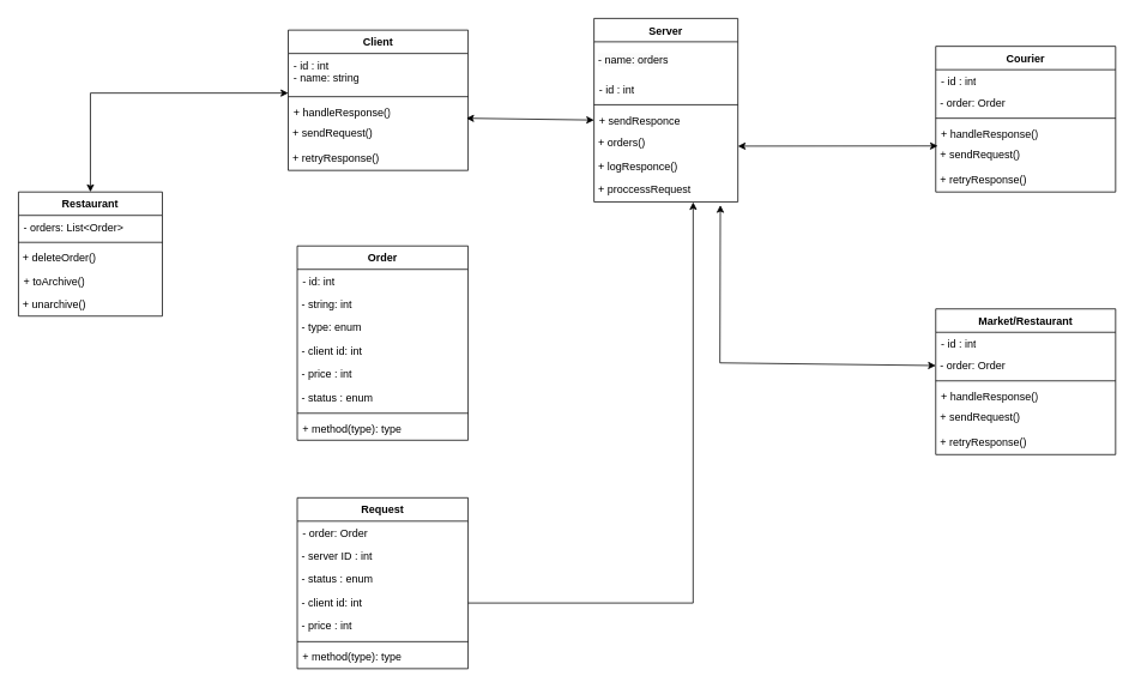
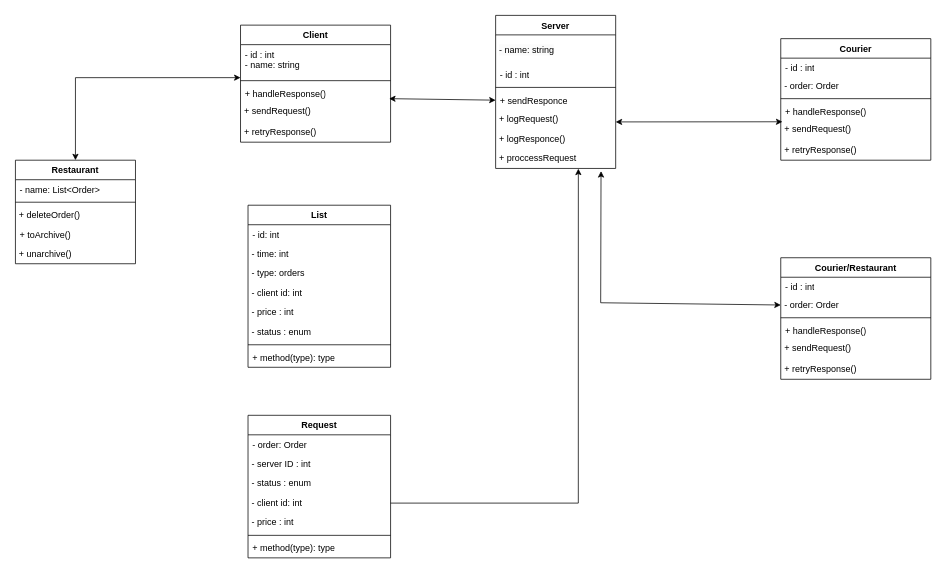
  <mxCell id="0" />
  <mxCell id="1" parent="0" />
  <mxCell id="2" value="Client" style="swimlane;fontStyle=1;align=center;verticalAlign=top;childLayout=stackLayout;horizontal=1;startSize=26;horizontalStack=0;resizeParent=1;resizeParentMax=0;resizeLast=0;collapsible=1;marginBottom=0;whiteSpace=wrap;html=1;" vertex="1" parent="1"><mxGeometry x="320" y="33" width="200" height="156" as="geometry" /></mxCell>
  <mxCell id="3" value="- id : int&lt;div&gt;- name: string&lt;/div&gt;" style="text;strokeColor=none;fillColor=none;align=left;verticalAlign=top;spacingLeft=4;spacingRight=4;overflow=hidden;rotatable=0;points=[[0,0.5],[1,0.5]];portConstraint=eastwest;whiteSpace=wrap;html=1;" vertex="1" parent="2"><mxGeometry y="26" width="200" height="44" as="geometry" /></mxCell>
  <mxCell id="4" value="" style="line;strokeWidth=1;fillColor=none;align=left;verticalAlign=middle;spacingTop=-1;spacingLeft=3;spacingRight=3;rotatable=0;labelPosition=right;points=[];portConstraint=eastwest;strokeColor=inherit;" vertex="1" parent="2"><mxGeometry y="70" width="200" height="8" as="geometry" /></mxCell>
  <mxCell id="5" value="+ handleResponse()" style="text;strokeColor=none;fillColor=none;align=left;verticalAlign=top;spacingLeft=4;spacingRight=4;overflow=hidden;rotatable=0;points=[[0,0.5],[1,0.5]];portConstraint=eastwest;whiteSpace=wrap;html=1;" vertex="1" parent="2"><mxGeometry y="78" width="200" height="22" as="geometry" /></mxCell>
  <mxCell id="6" value="&lt;span style=&quot;font-weight: normal;&quot;&gt;+ sendRequest()&lt;/span&gt;" style="text;align=left;fontStyle=1;verticalAlign=middle;spacingLeft=3;spacingRight=3;strokeColor=none;rotatable=0;points=[[0,0.5],[1,0.5]];portConstraint=eastwest;html=1;" vertex="1" parent="2"><mxGeometry y="100" width="200" height="30" as="geometry" /></mxCell>
  <mxCell id="7" value="+ retryResponse()" style="text;align=left;fontStyle=0;verticalAlign=middle;spacingLeft=3;spacingRight=3;strokeColor=none;rotatable=0;points=[[0,0.5],[1,0.5]];portConstraint=eastwest;html=1;" vertex="1" parent="2"><mxGeometry y="130" width="200" height="26" as="geometry" /></mxCell>
  <mxCell id="8" value="Server" style="swimlane;fontStyle=1;align=center;verticalAlign=top;childLayout=stackLayout;horizontal=1;startSize=26;horizontalStack=0;resizeParent=1;resizeParentMax=0;resizeLast=0;collapsible=1;marginBottom=0;whiteSpace=wrap;html=1;" vertex="1" parent="1"><mxGeometry x="660" y="20.005" width="160" height="204" as="geometry" /></mxCell>
- <mxCell id="9" value="&lt;div style=&quot;forced-color-adjust: none; color: rgb(0, 0, 0); font-family: Helvetica; font-size: 12px; font-style: normal; font-variant-ligatures: normal; font-variant-caps: normal; font-weight: 400; letter-spacing: normal; orphans: 2; text-align: left; text-indent: 0px; text-transform: none; widows: 2; word-spacing: 0px; -webkit-text-stroke-width: 0px; white-space: normal; background-color: rgb(251, 251, 251); text-decoration-thickness: initial; text-decoration-style: initial; text-decoration-color: initial;&quot;&gt;- name: orders&lt;/div&gt;" style="text;align=left;fontStyle=0;verticalAlign=middle;spacingLeft=3;spacingRight=3;strokeColor=none;rotatable=0;points=[[0,0.5],[1,0.5]];portConstraint=eastwest;html=1;whiteSpace=wrap;" vertex="1" parent="8"><mxGeometry y="26" width="160" height="40" as="geometry" /></mxCell>
+ <mxCell id="9" value="&lt;div style=&quot;forced-color-adjust: none; color: rgb(0, 0, 0); font-family: Helvetica; font-size: 12px; font-style: normal; font-variant-ligatures: normal; font-variant-caps: normal; font-weight: 400; letter-spacing: normal; orphans: 2; text-align: left; text-indent: 0px; text-transform: none; widows: 2; word-spacing: 0px; -webkit-text-stroke-width: 0px; white-space: normal; background-color: rgb(251, 251, 251); text-decoration-thickness: initial; text-decoration-style: initial; text-decoration-color: initial;&quot;&gt;- name: string&lt;/div&gt;" style="text;align=left;fontStyle=0;verticalAlign=middle;spacingLeft=3;spacingRight=3;strokeColor=none;rotatable=0;points=[[0,0.5],[1,0.5]];portConstraint=eastwest;html=1;whiteSpace=wrap;" vertex="1" parent="8"><mxGeometry y="26" width="160" height="40" as="geometry" /></mxCell>
  <mxCell id="10" value="- id : int" style="text;strokeColor=none;fillColor=none;align=left;verticalAlign=top;spacingLeft=4;spacingRight=4;overflow=hidden;rotatable=0;points=[[0,0.5],[1,0.5]];portConstraint=eastwest;whiteSpace=wrap;html=1;" vertex="1" parent="8"><mxGeometry y="66" width="160" height="26" as="geometry" /></mxCell>
  <mxCell id="11" value="" style="line;strokeWidth=1;fillColor=none;align=left;verticalAlign=middle;spacingTop=-1;spacingLeft=3;spacingRight=3;rotatable=0;labelPosition=right;points=[];portConstraint=eastwest;strokeColor=inherit;" vertex="1" parent="8"><mxGeometry y="92" width="160" height="8" as="geometry" /></mxCell>
  <mxCell id="12" value="+ sendResponce" style="text;strokeColor=none;fillColor=none;align=left;verticalAlign=top;spacingLeft=4;spacingRight=4;overflow=hidden;rotatable=0;points=[[0,0.5],[1,0.5]];portConstraint=eastwest;whiteSpace=wrap;html=1;" vertex="1" parent="8"><mxGeometry y="100" width="160" height="26" as="geometry" /></mxCell>
- <mxCell id="13" value="+ orders()" style="text;align=left;fontStyle=0;verticalAlign=middle;spacingLeft=3;spacingRight=3;strokeColor=none;rotatable=0;points=[[0,0.5],[1,0.5]];portConstraint=eastwest;html=1;" vertex="1" parent="8"><mxGeometry y="126" width="160" height="26" as="geometry" /></mxCell>
+ <mxCell id="13" value="+ logRequest()" style="text;align=left;fontStyle=0;verticalAlign=middle;spacingLeft=3;spacingRight=3;strokeColor=none;rotatable=0;points=[[0,0.5],[1,0.5]];portConstraint=eastwest;html=1;" vertex="1" parent="8"><mxGeometry y="126" width="160" height="26" as="geometry" /></mxCell>
  <mxCell id="14" value="+ logResponce()" style="text;align=left;fontStyle=0;verticalAlign=middle;spacingLeft=3;spacingRight=3;strokeColor=none;rotatable=0;points=[[0,0.5],[1,0.5]];portConstraint=eastwest;html=1;" vertex="1" parent="8"><mxGeometry y="152" width="160" height="26" as="geometry" /></mxCell>
  <mxCell id="15" value="+ proccessRequest" style="text;align=left;fontStyle=0;verticalAlign=middle;spacingLeft=3;spacingRight=3;strokeColor=none;rotatable=0;points=[[0,0.5],[1,0.5]];portConstraint=eastwest;html=1;" vertex="1" parent="8"><mxGeometry y="178" width="160" height="26" as="geometry" /></mxCell>
- <mxCell id="16" value="Order" style="swimlane;fontStyle=1;align=center;verticalAlign=top;childLayout=stackLayout;horizontal=1;startSize=26;horizontalStack=0;resizeParent=1;resizeParentMax=0;resizeLast=0;collapsible=1;marginBottom=0;whiteSpace=wrap;html=1;" vertex="1" parent="1"><mxGeometry x="330" y="273" width="190" height="216" as="geometry" /></mxCell>
+ <mxCell id="16" value="List" style="swimlane;fontStyle=1;align=center;verticalAlign=top;childLayout=stackLayout;horizontal=1;startSize=26;horizontalStack=0;resizeParent=1;resizeParentMax=0;resizeLast=0;collapsible=1;marginBottom=0;whiteSpace=wrap;html=1;" vertex="1" parent="1"><mxGeometry x="330" y="273" width="190" height="216" as="geometry" /></mxCell>
  <mxCell id="17" value="- id: int" style="text;strokeColor=none;fillColor=none;align=left;verticalAlign=top;spacingLeft=4;spacingRight=4;overflow=hidden;rotatable=0;points=[[0,0.5],[1,0.5]];portConstraint=eastwest;whiteSpace=wrap;html=1;" vertex="1" parent="16"><mxGeometry y="26" width="190" height="26" as="geometry" /></mxCell>
- <mxCell id="18" value="- string: int" style="text;align=left;fontStyle=0;verticalAlign=middle;spacingLeft=3;spacingRight=3;strokeColor=none;rotatable=0;points=[[0,0.5],[1,0.5]];portConstraint=eastwest;html=1;" vertex="1" parent="16"><mxGeometry y="52" width="190" height="26" as="geometry" /></mxCell>
- <mxCell id="19" value="- type: enum" style="text;align=left;fontStyle=0;verticalAlign=middle;spacingLeft=3;spacingRight=3;strokeColor=none;rotatable=0;points=[[0,0.5],[1,0.5]];portConstraint=eastwest;html=1;" vertex="1" parent="16"><mxGeometry y="78" width="190" height="26" as="geometry" /></mxCell>
+ <mxCell id="18" value="- time: int" style="text;align=left;fontStyle=0;verticalAlign=middle;spacingLeft=3;spacingRight=3;strokeColor=none;rotatable=0;points=[[0,0.5],[1,0.5]];portConstraint=eastwest;html=1;" vertex="1" parent="16"><mxGeometry y="52" width="190" height="26" as="geometry" /></mxCell>
+ <mxCell id="19" value="- type: orders" style="text;align=left;fontStyle=0;verticalAlign=middle;spacingLeft=3;spacingRight=3;strokeColor=none;rotatable=0;points=[[0,0.5],[1,0.5]];portConstraint=eastwest;html=1;" vertex="1" parent="16"><mxGeometry y="78" width="190" height="26" as="geometry" /></mxCell>
  <mxCell id="20" value="- client id: int" style="text;align=left;fontStyle=0;verticalAlign=middle;spacingLeft=3;spacingRight=3;strokeColor=none;rotatable=0;points=[[0,0.5],[1,0.5]];portConstraint=eastwest;html=1;" vertex="1" parent="16"><mxGeometry y="104" width="190" height="26" as="geometry" /></mxCell>
  <mxCell id="21" value="- price : int" style="text;align=left;fontStyle=0;verticalAlign=middle;spacingLeft=3;spacingRight=3;strokeColor=none;rotatable=0;points=[[0,0.5],[1,0.5]];portConstraint=eastwest;html=1;" vertex="1" parent="16"><mxGeometry y="130" width="190" height="26" as="geometry" /></mxCell>
  <mxCell id="22" value="- status : enum" style="text;align=left;fontStyle=0;verticalAlign=middle;spacingLeft=3;spacingRight=3;strokeColor=none;rotatable=0;points=[[0,0.5],[1,0.5]];portConstraint=eastwest;html=1;" vertex="1" parent="16"><mxGeometry y="156" width="190" height="26" as="geometry" /></mxCell>
  <mxCell id="23" value="" style="line;strokeWidth=1;fillColor=none;align=left;verticalAlign=middle;spacingTop=-1;spacingLeft=3;spacingRight=3;rotatable=0;labelPosition=right;points=[];portConstraint=eastwest;strokeColor=inherit;" vertex="1" parent="16"><mxGeometry y="182" width="190" height="8" as="geometry" /></mxCell>
  <mxCell id="24" value="+ method(type): type" style="text;strokeColor=none;fillColor=none;align=left;verticalAlign=top;spacingLeft=4;spacingRight=4;overflow=hidden;rotatable=0;points=[[0,0.5],[1,0.5]];portConstraint=eastwest;whiteSpace=wrap;html=1;" vertex="1" parent="16"><mxGeometry y="190" width="190" height="26" as="geometry" /></mxCell>
  <mxCell id="25" value="Request" style="swimlane;fontStyle=1;align=center;verticalAlign=top;childLayout=stackLayout;horizontal=1;startSize=26;horizontalStack=0;resizeParent=1;resizeParentMax=0;resizeLast=0;collapsible=1;marginBottom=0;whiteSpace=wrap;html=1;" vertex="1" parent="1"><mxGeometry x="330" y="553" width="190" height="190" as="geometry" /></mxCell>
  <mxCell id="26" value="- order: Order" style="text;strokeColor=none;fillColor=none;align=left;verticalAlign=top;spacingLeft=4;spacingRight=4;overflow=hidden;rotatable=0;points=[[0,0.5],[1,0.5]];portConstraint=eastwest;whiteSpace=wrap;html=1;" vertex="1" parent="25"><mxGeometry y="26" width="190" height="26" as="geometry" /></mxCell>
  <mxCell id="27" value="- server ID : int" style="text;align=left;fontStyle=0;verticalAlign=middle;spacingLeft=3;spacingRight=3;strokeColor=none;rotatable=0;points=[[0,0.5],[1,0.5]];portConstraint=eastwest;html=1;" vertex="1" parent="25"><mxGeometry y="52" width="190" height="26" as="geometry" /></mxCell>
  <mxCell id="28" value="- status : enum" style="text;align=left;fontStyle=0;verticalAlign=middle;spacingLeft=3;spacingRight=3;strokeColor=none;rotatable=0;points=[[0,0.5],[1,0.5]];portConstraint=eastwest;html=1;" vertex="1" parent="25"><mxGeometry y="78" width="190" height="26" as="geometry" /></mxCell>
  <mxCell id="29" value="- client id: int" style="text;align=left;fontStyle=0;verticalAlign=middle;spacingLeft=3;spacingRight=3;strokeColor=none;rotatable=0;points=[[0,0.5],[1,0.5]];portConstraint=eastwest;html=1;" vertex="1" parent="25"><mxGeometry y="104" width="190" height="26" as="geometry" /></mxCell>
  <mxCell id="30" value="- price : int" style="text;align=left;fontStyle=0;verticalAlign=middle;spacingLeft=3;spacingRight=3;strokeColor=none;rotatable=0;points=[[0,0.5],[1,0.5]];portConstraint=eastwest;html=1;" vertex="1" parent="25"><mxGeometry y="130" width="190" height="26" as="geometry" /></mxCell>
  <mxCell id="31" value="" style="line;strokeWidth=1;fillColor=none;align=left;verticalAlign=middle;spacingTop=-1;spacingLeft=3;spacingRight=3;rotatable=0;labelPosition=right;points=[];portConstraint=eastwest;strokeColor=inherit;" vertex="1" parent="25"><mxGeometry y="156" width="190" height="8" as="geometry" /></mxCell>
  <mxCell id="32" value="+ method(type): type" style="text;strokeColor=none;fillColor=none;align=left;verticalAlign=top;spacingLeft=4;spacingRight=4;overflow=hidden;rotatable=0;points=[[0,0.5],[1,0.5]];portConstraint=eastwest;whiteSpace=wrap;html=1;" vertex="1" parent="25"><mxGeometry y="164" width="190" height="26" as="geometry" /></mxCell>
  <mxCell id="33" style="edgeStyle=orthogonalEdgeStyle;rounded=0;orthogonalLoop=1;jettySize=auto;html=1;entryX=0.689;entryY=1.012;entryDx=0;entryDy=0;entryPerimeter=0;" edge="1" parent="1" source="29" target="15"><mxGeometry relative="1" as="geometry"><mxPoint x="770" y="233" as="targetPoint" /><Array as="points"><mxPoint x="770" y="670" /></Array></mxGeometry></mxCell>
  <mxCell id="34" value="Courier" style="swimlane;fontStyle=1;align=center;verticalAlign=top;childLayout=stackLayout;horizontal=1;startSize=26;horizontalStack=0;resizeParent=1;resizeParentMax=0;resizeLast=0;collapsible=1;marginBottom=0;whiteSpace=wrap;html=1;" vertex="1" parent="1"><mxGeometry x="1040" y="51" width="200" height="162" as="geometry" /></mxCell>
  <mxCell id="35" value="- id : int" style="text;strokeColor=none;fillColor=none;align=left;verticalAlign=top;spacingLeft=4;spacingRight=4;overflow=hidden;rotatable=0;points=[[0,0.5],[1,0.5]];portConstraint=eastwest;whiteSpace=wrap;html=1;" vertex="1" parent="34"><mxGeometry y="26" width="200" height="24" as="geometry" /></mxCell>
  <mxCell id="36" value="&lt;span style=&quot;font-weight: normal;&quot;&gt;- order: Order&lt;/span&gt;" style="text;align=left;fontStyle=1;verticalAlign=middle;spacingLeft=3;spacingRight=3;strokeColor=none;rotatable=0;points=[[0,0.5],[1,0.5]];portConstraint=eastwest;html=1;" vertex="1" parent="34"><mxGeometry y="50" width="200" height="26" as="geometry" /></mxCell>
  <mxCell id="37" value="" style="line;strokeWidth=1;fillColor=none;align=left;verticalAlign=middle;spacingTop=-1;spacingLeft=3;spacingRight=3;rotatable=0;labelPosition=right;points=[];portConstraint=eastwest;strokeColor=inherit;" vertex="1" parent="34"><mxGeometry y="76" width="200" height="8" as="geometry" /></mxCell>
  <mxCell id="38" value="+ handleResponse()" style="text;strokeColor=none;fillColor=none;align=left;verticalAlign=top;spacingLeft=4;spacingRight=4;overflow=hidden;rotatable=0;points=[[0,0.5],[1,0.5]];portConstraint=eastwest;whiteSpace=wrap;html=1;" vertex="1" parent="34"><mxGeometry y="84" width="200" height="22" as="geometry" /></mxCell>
  <mxCell id="39" value="&lt;span style=&quot;font-weight: normal;&quot;&gt;+ sendRequest()&lt;/span&gt;" style="text;align=left;fontStyle=1;verticalAlign=middle;spacingLeft=3;spacingRight=3;strokeColor=none;rotatable=0;points=[[0,0.5],[1,0.5]];portConstraint=eastwest;html=1;" vertex="1" parent="34"><mxGeometry y="106" width="200" height="30" as="geometry" /></mxCell>
  <mxCell id="40" value="+ retryResponse()" style="text;align=left;fontStyle=0;verticalAlign=middle;spacingLeft=3;spacingRight=3;strokeColor=none;rotatable=0;points=[[0,0.5],[1,0.5]];portConstraint=eastwest;html=1;" vertex="1" parent="34"><mxGeometry y="136" width="200" height="26" as="geometry" /></mxCell>
  <mxCell id="41" value="" style="endArrow=classic;startArrow=classic;html=1;rounded=0;entryX=0;entryY=0.5;entryDx=0;entryDy=0;exitX=0.99;exitY=-0.067;exitDx=0;exitDy=0;exitPerimeter=0;" edge="1" parent="1" source="6" target="12"><mxGeometry width="50" height="50" relative="1" as="geometry"><mxPoint x="520" y="133" as="sourcePoint" /><mxPoint x="570" y="83" as="targetPoint" /></mxGeometry></mxCell>
  <mxCell id="42" value="" style="endArrow=classic;startArrow=classic;html=1;rounded=0;entryX=0.011;entryY=1.218;entryDx=0;entryDy=0;entryPerimeter=0;" edge="1" parent="1" target="38"><mxGeometry width="50" height="50" relative="1" as="geometry"><mxPoint x="820" y="162" as="sourcePoint" /><mxPoint x="840" y="353" as="targetPoint" /></mxGeometry></mxCell>
  <mxCell id="43" value="Restaurant" style="swimlane;fontStyle=1;align=center;verticalAlign=top;childLayout=stackLayout;horizontal=1;startSize=26;horizontalStack=0;resizeParent=1;resizeParentMax=0;resizeLast=0;collapsible=1;marginBottom=0;whiteSpace=wrap;html=1;" vertex="1" parent="1"><mxGeometry x="20" y="213" width="160" height="138" as="geometry" /></mxCell>
- <mxCell id="44" value="- orders: List&amp;lt;Order&amp;gt;" style="text;strokeColor=none;fillColor=none;align=left;verticalAlign=top;spacingLeft=4;spacingRight=4;overflow=hidden;rotatable=0;points=[[0,0.5],[1,0.5]];portConstraint=eastwest;whiteSpace=wrap;html=1;" vertex="1" parent="43"><mxGeometry y="26" width="160" height="26" as="geometry" /></mxCell>
+ <mxCell id="44" value="- name: List&amp;lt;Order&amp;gt;" style="text;strokeColor=none;fillColor=none;align=left;verticalAlign=top;spacingLeft=4;spacingRight=4;overflow=hidden;rotatable=0;points=[[0,0.5],[1,0.5]];portConstraint=eastwest;whiteSpace=wrap;html=1;" vertex="1" parent="43"><mxGeometry y="26" width="160" height="26" as="geometry" /></mxCell>
  <mxCell id="45" value="" style="line;strokeWidth=1;fillColor=none;align=left;verticalAlign=middle;spacingTop=-1;spacingLeft=3;spacingRight=3;rotatable=0;labelPosition=right;points=[];portConstraint=eastwest;strokeColor=inherit;" vertex="1" parent="43"><mxGeometry y="52" width="160" height="8" as="geometry" /></mxCell>
  <mxCell id="46" value="+ deleteOrder()" style="text;align=left;fontStyle=0;verticalAlign=middle;spacingLeft=3;spacingRight=3;strokeColor=none;rotatable=0;points=[[0,0.5],[1,0.5]];portConstraint=eastwest;html=1;" vertex="1" parent="43"><mxGeometry y="60" width="160" height="26" as="geometry" /></mxCell>
  <mxCell id="47" value="+ toArchive()" style="text;strokeColor=none;fillColor=none;align=left;verticalAlign=top;spacingLeft=4;spacingRight=4;overflow=hidden;rotatable=0;points=[[0,0.5],[1,0.5]];portConstraint=eastwest;whiteSpace=wrap;html=1;" vertex="1" parent="43"><mxGeometry y="86" width="160" height="26" as="geometry" /></mxCell>
  <mxCell id="48" value="+ unarchive()" style="text;align=left;fontStyle=0;verticalAlign=middle;spacingLeft=3;spacingRight=3;strokeColor=none;rotatable=0;points=[[0,0.5],[1,0.5]];portConstraint=eastwest;html=1;" vertex="1" parent="43"><mxGeometry y="112" width="160" height="26" as="geometry" /></mxCell>
  <mxCell id="49" value="" style="endArrow=classic;startArrow=classic;html=1;rounded=0;entryX=0;entryY=-0.364;entryDx=0;entryDy=0;entryPerimeter=0;" edge="1" parent="1" source="43" target="5"><mxGeometry width="50" height="50" relative="1" as="geometry"><mxPoint x="120" y="136" as="sourcePoint" /><mxPoint x="170" y="86" as="targetPoint" /><Array as="points"><mxPoint x="100" y="103" /></Array></mxGeometry></mxCell>
- <mxCell id="50" value="Market/Restaurant" style="swimlane;fontStyle=1;align=center;verticalAlign=top;childLayout=stackLayout;horizontal=1;startSize=26;horizontalStack=0;resizeParent=1;resizeParentMax=0;resizeLast=0;collapsible=1;marginBottom=0;whiteSpace=wrap;html=1;" vertex="1" parent="1"><mxGeometry x="1040" y="343" width="200" height="162" as="geometry" /></mxCell>
+ <mxCell id="50" value="Courier/Restaurant" style="swimlane;fontStyle=1;align=center;verticalAlign=top;childLayout=stackLayout;horizontal=1;startSize=26;horizontalStack=0;resizeParent=1;resizeParentMax=0;resizeLast=0;collapsible=1;marginBottom=0;whiteSpace=wrap;html=1;" vertex="1" parent="1"><mxGeometry x="1040" y="343" width="200" height="162" as="geometry" /></mxCell>
  <mxCell id="51" value="- id : int" style="text;strokeColor=none;fillColor=none;align=left;verticalAlign=top;spacingLeft=4;spacingRight=4;overflow=hidden;rotatable=0;points=[[0,0.5],[1,0.5]];portConstraint=eastwest;whiteSpace=wrap;html=1;" vertex="1" parent="50"><mxGeometry y="26" width="200" height="24" as="geometry" /></mxCell>
  <mxCell id="52" value="&lt;span style=&quot;font-weight: normal;&quot;&gt;- order: Order&lt;/span&gt;" style="text;align=left;fontStyle=1;verticalAlign=middle;spacingLeft=3;spacingRight=3;strokeColor=none;rotatable=0;points=[[0,0.5],[1,0.5]];portConstraint=eastwest;html=1;" vertex="1" parent="50"><mxGeometry y="50" width="200" height="26" as="geometry" /></mxCell>
  <mxCell id="53" value="" style="line;strokeWidth=1;fillColor=none;align=left;verticalAlign=middle;spacingTop=-1;spacingLeft=3;spacingRight=3;rotatable=0;labelPosition=right;points=[];portConstraint=eastwest;strokeColor=inherit;" vertex="1" parent="50"><mxGeometry y="76" width="200" height="8" as="geometry" /></mxCell>
  <mxCell id="54" value="+ handleResponse()" style="text;strokeColor=none;fillColor=none;align=left;verticalAlign=top;spacingLeft=4;spacingRight=4;overflow=hidden;rotatable=0;points=[[0,0.5],[1,0.5]];portConstraint=eastwest;whiteSpace=wrap;html=1;" vertex="1" parent="50"><mxGeometry y="84" width="200" height="22" as="geometry" /></mxCell>
  <mxCell id="55" value="&lt;span style=&quot;font-weight: normal;&quot;&gt;+ sendRequest()&lt;/span&gt;" style="text;align=left;fontStyle=1;verticalAlign=middle;spacingLeft=3;spacingRight=3;strokeColor=none;rotatable=0;points=[[0,0.5],[1,0.5]];portConstraint=eastwest;html=1;" vertex="1" parent="50"><mxGeometry y="106" width="200" height="30" as="geometry" /></mxCell>
  <mxCell id="56" value="+ retryResponse()" style="text;align=left;fontStyle=0;verticalAlign=middle;spacingLeft=3;spacingRight=3;strokeColor=none;rotatable=0;points=[[0,0.5],[1,0.5]];portConstraint=eastwest;html=1;" vertex="1" parent="50"><mxGeometry y="136" width="200" height="26" as="geometry" /></mxCell>
  <mxCell id="57" value="" style="endArrow=classic;startArrow=classic;html=1;rounded=0;entryX=0;entryY=0.5;entryDx=0;entryDy=0;exitX=0.878;exitY=1.137;exitDx=0;exitDy=0;exitPerimeter=0;" edge="1" parent="1" source="15" target="52"><mxGeometry width="50" height="50" relative="1" as="geometry"><mxPoint x="860" y="403" as="sourcePoint" /><mxPoint x="910" y="353" as="targetPoint" /><Array as="points"><mxPoint x="800" y="403" /></Array></mxGeometry></mxCell>
